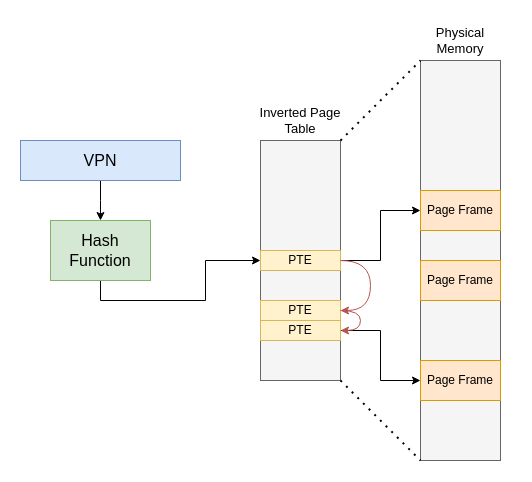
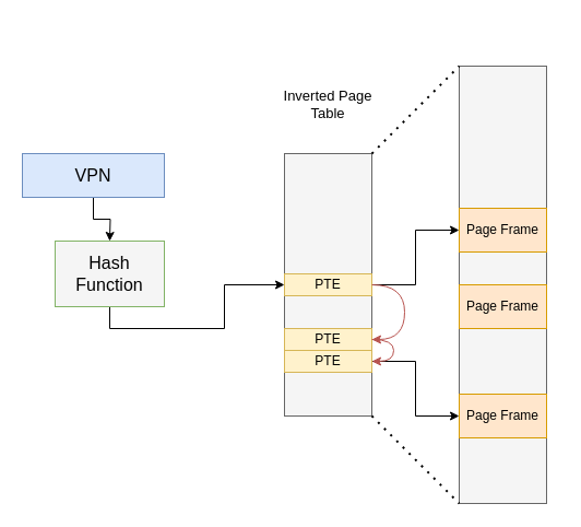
  <mxCell id="0" />
  <mxCell id="1" parent="0" />
  <mxCell id="2" style="edgeStyle=orthogonalEdgeStyle;rounded=0;orthogonalLoop=1;jettySize=auto;html=1;exitX=0.5;exitY=1;exitDx=0;exitDy=0;" edge="1" parent="1" source="3"><mxGeometry relative="1" as="geometry"><mxPoint x="99.966" y="220" as="targetPoint" /></mxGeometry></mxCell>
- <mxCell id="3" value="VPN" style="rounded=0;whiteSpace=wrap;html=1;fontSize=16;fillColor=#dae8fc;strokeColor=#6c8ebf;" vertex="1" parent="1"><mxGeometry x="20" y="140" width="160" height="40" as="geometry" /></mxCell>
+ <mxCell id="3" value="VPN" style="rounded=0;whiteSpace=wrap;html=1;fontSize=16;fillColor=#dae8fc;strokeColor=#6c8ebf;" vertex="1" parent="1"><mxGeometry x="20" y="140" width="130" height="40" as="geometry" /></mxCell>
  <mxCell id="4" style="edgeStyle=orthogonalEdgeStyle;rounded=0;orthogonalLoop=1;jettySize=auto;html=1;exitX=0.5;exitY=1;exitDx=0;exitDy=0;entryX=0;entryY=0.5;entryDx=0;entryDy=0;" edge="1" parent="1" source="5" target="6"><mxGeometry relative="1" as="geometry" /></mxCell>
- <mxCell id="5" value="Hash&lt;div&gt;Function&lt;/div&gt;" style="rounded=0;whiteSpace=wrap;html=1;fontSize=16;fillColor=#d5e8d4;strokeColor=#82b366;" vertex="1" parent="1"><mxGeometry x="50" y="220" width="100" height="60" as="geometry" /></mxCell>
+ <mxCell id="5" value="Hash&lt;div&gt;Function&lt;/div&gt;" style="rounded=0;whiteSpace=wrap;html=1;fontSize=16;fillColor=#f5f5f5;strokeColor=#82b366;" vertex="1" parent="1"><mxGeometry x="50" y="220" width="100" height="60" as="geometry" /></mxCell>
  <mxCell id="6" value="" style="rounded=0;whiteSpace=wrap;html=1;fillColor=#f5f5f5;fontColor=#333333;strokeColor=#666666;" vertex="1" parent="1"><mxGeometry x="260" y="140" width="80" height="240" as="geometry" /></mxCell>
  <mxCell id="7" value="" style="rounded=0;whiteSpace=wrap;html=1;fillColor=#f5f5f5;fontColor=#333333;strokeColor=#666666;" vertex="1" parent="1"><mxGeometry x="420" y="60" width="80" height="400" as="geometry" /></mxCell>
  <mxCell id="8" value="" style="endArrow=none;dashed=1;html=1;dashPattern=1 3;strokeWidth=2;rounded=0;exitX=1;exitY=0;exitDx=0;exitDy=0;entryX=0;entryY=0;entryDx=0;entryDy=0;" edge="1" parent="1" source="6" target="7"><mxGeometry width="50" height="50" relative="1" as="geometry"><mxPoint x="370" y="140" as="sourcePoint" /><mxPoint x="420" y="90" as="targetPoint" /></mxGeometry></mxCell>
  <mxCell id="9" value="" style="endArrow=none;dashed=1;html=1;dashPattern=1 3;strokeWidth=2;rounded=0;exitX=1;exitY=1;exitDx=0;exitDy=0;entryX=0;entryY=1;entryDx=0;entryDy=0;" edge="1" parent="1" source="6" target="7"><mxGeometry width="50" height="50" relative="1" as="geometry"><mxPoint x="310" y="470" as="sourcePoint" /><mxPoint x="390" y="390" as="targetPoint" /></mxGeometry></mxCell>
  <mxCell id="10" style="edgeStyle=orthogonalEdgeStyle;rounded=0;orthogonalLoop=1;jettySize=auto;html=1;exitX=1;exitY=0.5;exitDx=0;exitDy=0;entryX=0;entryY=0.5;entryDx=0;entryDy=0;" edge="1" parent="1" source="11" target="12"><mxGeometry relative="1" as="geometry" /></mxCell>
  <mxCell id="11" value="PTE" style="rounded=0;whiteSpace=wrap;html=1;fillColor=#fff2cc;strokeColor=#d6b656;" vertex="1" parent="1"><mxGeometry x="260" y="250" width="80" height="20" as="geometry" /></mxCell>
  <mxCell id="12" value="Page Frame" style="rounded=0;whiteSpace=wrap;html=1;fillColor=#ffe6cc;strokeColor=#d79b00;" vertex="1" parent="1"><mxGeometry x="420" y="190" width="80" height="40" as="geometry" /></mxCell>
  <mxCell id="13" value="PTE" style="rounded=0;whiteSpace=wrap;html=1;fillColor=#fff2cc;strokeColor=#d6b656;" vertex="1" parent="1"><mxGeometry x="260" y="300" width="80" height="20" as="geometry" /></mxCell>
  <mxCell id="14" style="edgeStyle=orthogonalEdgeStyle;rounded=0;orthogonalLoop=1;jettySize=auto;html=1;exitX=1;exitY=0.5;exitDx=0;exitDy=0;entryX=0;entryY=0.5;entryDx=0;entryDy=0;" edge="1" parent="1" source="15" target="18"><mxGeometry relative="1" as="geometry" /></mxCell>
  <mxCell id="15" value="PTE" style="rounded=0;whiteSpace=wrap;html=1;fillColor=#fff2cc;strokeColor=#d6b656;" vertex="1" parent="1"><mxGeometry x="260" y="320" width="80" height="20" as="geometry" /></mxCell>
  <mxCell id="16" value="" style="endArrow=classic;html=1;rounded=0;edgeStyle=orthogonalEdgeStyle;curved=1;exitX=1;exitY=0.5;exitDx=0;exitDy=0;fillColor=#f8cecc;strokeColor=#b85450;" edge="1" parent="1" source="11"><mxGeometry width="50" height="50" relative="1" as="geometry"><mxPoint x="270" y="330" as="sourcePoint" /><mxPoint x="340" y="310" as="targetPoint" /><Array as="points"><mxPoint x="370" y="260" /><mxPoint x="370" y="310" /><mxPoint x="340" y="310" /></Array></mxGeometry></mxCell>
  <mxCell id="17" value="" style="endArrow=classic;html=1;rounded=0;edgeStyle=orthogonalEdgeStyle;curved=1;exitX=1;exitY=0.5;exitDx=0;exitDy=0;fillColor=#f8cecc;strokeColor=#b85450;entryX=1;entryY=0.5;entryDx=0;entryDy=0;" edge="1" parent="1" source="13" target="15"><mxGeometry width="50" height="50" relative="1" as="geometry"><mxPoint x="350" y="270" as="sourcePoint" /><mxPoint x="350" y="320" as="targetPoint" /><Array as="points"><mxPoint x="360" y="310" /><mxPoint x="360" y="330" /></Array></mxGeometry></mxCell>
  <mxCell id="18" value="Page Frame" style="rounded=0;whiteSpace=wrap;html=1;fillColor=#ffe6cc;strokeColor=#d79b00;" vertex="1" parent="1"><mxGeometry x="420" y="360" width="80" height="40" as="geometry" /></mxCell>
  <mxCell id="19" value="Page Frame" style="rounded=0;whiteSpace=wrap;html=1;fillColor=#ffe6cc;strokeColor=#d79b00;" vertex="1" parent="1"><mxGeometry x="420" y="260" width="80" height="40" as="geometry" /></mxCell>
- <mxCell id="20" value="&lt;font style=&quot;font-size: 13px;&quot;&gt;Inverted Page Table&lt;/font&gt;" style="text;html=1;align=center;verticalAlign=middle;whiteSpace=wrap;rounded=0;" vertex="1" parent="1"><mxGeometry x="250" y="100" width="100" height="40" as="geometry" /></mxCell>
- <mxCell id="21" value="&lt;font style=&quot;font-size: 13px;&quot;&gt;Physical Memory&lt;/font&gt;" style="text;html=1;align=center;verticalAlign=middle;whiteSpace=wrap;rounded=0;" vertex="1" parent="1"><mxGeometry x="410" y="20" width="100" height="40" as="geometry" /></mxCell>
+ <mxCell id="20" value="&lt;font style=&quot;font-size: 13px;&quot;&gt;Inverted Page Table&lt;/font&gt;" style="text;html=1;align=center;verticalAlign=middle;whiteSpace=wrap;rounded=0;" vertex="1" parent="1"><mxGeometry x="250" y="75" width="100" height="40" as="geometry" /></mxCell>
